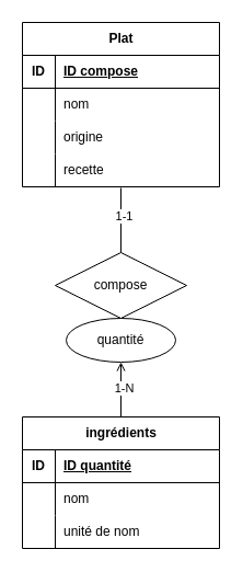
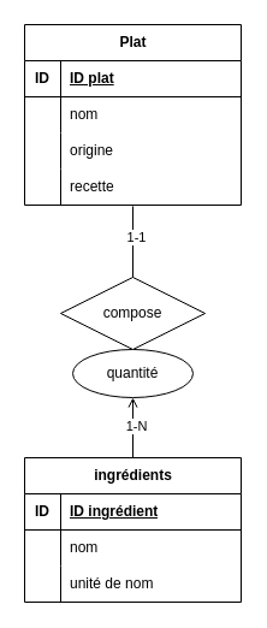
  <mxCell id="0" />
  <mxCell id="1" parent="0" />
  <mxCell id="2" value="Plat" style="shape=table;startSize=30;container=1;collapsible=1;childLayout=tableLayout;fixedRows=1;rowLines=0;fontStyle=1;align=center;resizeLast=1;html=1;" vertex="1" parent="1"><mxGeometry x="20" y="20" width="180" height="150" as="geometry" /></mxCell>
  <mxCell id="3" value="" style="shape=tableRow;horizontal=0;startSize=0;swimlaneHead=0;swimlaneBody=0;fillColor=none;collapsible=0;dropTarget=0;points=[[0,0.5],[1,0.5]];portConstraint=eastwest;top=0;left=0;right=0;bottom=1;" vertex="1" parent="2"><mxGeometry y="30" width="180" height="30" as="geometry" /></mxCell>
  <mxCell id="4" value="ID" style="shape=partialRectangle;connectable=0;fillColor=none;top=0;left=0;bottom=0;right=0;fontStyle=1;overflow=hidden;whiteSpace=wrap;html=1;" vertex="1" parent="3"><mxGeometry width="30" height="30" as="geometry"><mxRectangle width="30" height="30" as="alternateBounds" /></mxGeometry></mxCell>
- <mxCell id="5" value="ID compose" style="shape=partialRectangle;connectable=0;fillColor=none;top=0;left=0;bottom=0;right=0;align=left;spacingLeft=6;fontStyle=5;overflow=hidden;whiteSpace=wrap;html=1;" vertex="1" parent="3"><mxGeometry x="30" width="150" height="30" as="geometry"><mxRectangle width="150" height="30" as="alternateBounds" /></mxGeometry></mxCell>
+ <mxCell id="5" value="ID plat" style="shape=partialRectangle;connectable=0;fillColor=none;top=0;left=0;bottom=0;right=0;align=left;spacingLeft=6;fontStyle=5;overflow=hidden;whiteSpace=wrap;html=1;" vertex="1" parent="3"><mxGeometry x="30" width="150" height="30" as="geometry"><mxRectangle width="150" height="30" as="alternateBounds" /></mxGeometry></mxCell>
  <mxCell id="6" value="" style="shape=tableRow;horizontal=0;startSize=0;swimlaneHead=0;swimlaneBody=0;fillColor=none;collapsible=0;dropTarget=0;points=[[0,0.5],[1,0.5]];portConstraint=eastwest;top=0;left=0;right=0;bottom=0;" vertex="1" parent="2"><mxGeometry y="60" width="180" height="30" as="geometry" /></mxCell>
  <mxCell id="7" value="" style="shape=partialRectangle;connectable=0;fillColor=none;top=0;left=0;bottom=0;right=0;editable=1;overflow=hidden;whiteSpace=wrap;html=1;" vertex="1" parent="6"><mxGeometry width="30" height="30" as="geometry"><mxRectangle width="30" height="30" as="alternateBounds" /></mxGeometry></mxCell>
  <mxCell id="8" value="nom" style="shape=partialRectangle;connectable=0;fillColor=none;top=0;left=0;bottom=0;right=0;align=left;spacingLeft=6;overflow=hidden;whiteSpace=wrap;html=1;" vertex="1" parent="6"><mxGeometry x="30" width="150" height="30" as="geometry"><mxRectangle width="150" height="30" as="alternateBounds" /></mxGeometry></mxCell>
  <mxCell id="9" value="" style="shape=tableRow;horizontal=0;startSize=0;swimlaneHead=0;swimlaneBody=0;fillColor=none;collapsible=0;dropTarget=0;points=[[0,0.5],[1,0.5]];portConstraint=eastwest;top=0;left=0;right=0;bottom=0;" vertex="1" parent="2"><mxGeometry y="90" width="180" height="30" as="geometry" /></mxCell>
  <mxCell id="10" value="" style="shape=partialRectangle;connectable=0;fillColor=none;top=0;left=0;bottom=0;right=0;editable=1;overflow=hidden;whiteSpace=wrap;html=1;" vertex="1" parent="9"><mxGeometry width="30" height="30" as="geometry"><mxRectangle width="30" height="30" as="alternateBounds" /></mxGeometry></mxCell>
  <mxCell id="11" value="origine" style="shape=partialRectangle;connectable=0;fillColor=none;top=0;left=0;bottom=0;right=0;align=left;spacingLeft=6;overflow=hidden;whiteSpace=wrap;html=1;" vertex="1" parent="9"><mxGeometry x="30" width="150" height="30" as="geometry"><mxRectangle width="150" height="30" as="alternateBounds" /></mxGeometry></mxCell>
  <mxCell id="12" value="" style="shape=tableRow;horizontal=0;startSize=0;swimlaneHead=0;swimlaneBody=0;fillColor=none;collapsible=0;dropTarget=0;points=[[0,0.5],[1,0.5]];portConstraint=eastwest;top=0;left=0;right=0;bottom=0;" vertex="1" parent="2"><mxGeometry y="120" width="180" height="30" as="geometry" /></mxCell>
  <mxCell id="13" value="" style="shape=partialRectangle;connectable=0;fillColor=none;top=0;left=0;bottom=0;right=0;editable=1;overflow=hidden;whiteSpace=wrap;html=1;" vertex="1" parent="12"><mxGeometry width="30" height="30" as="geometry"><mxRectangle width="30" height="30" as="alternateBounds" /></mxGeometry></mxCell>
  <mxCell id="14" value="recette" style="shape=partialRectangle;connectable=0;fillColor=none;top=0;left=0;bottom=0;right=0;align=left;spacingLeft=6;overflow=hidden;whiteSpace=wrap;html=1;" vertex="1" parent="12"><mxGeometry x="30" width="150" height="30" as="geometry"><mxRectangle width="150" height="30" as="alternateBounds" /></mxGeometry></mxCell>
  <mxCell id="15" value="ingrédients" style="shape=table;startSize=30;container=1;collapsible=1;childLayout=tableLayout;fixedRows=1;rowLines=0;fontStyle=1;align=center;resizeLast=1;html=1;" vertex="1" parent="1"><mxGeometry x="20" y="380" width="180" height="120" as="geometry" /></mxCell>
  <mxCell id="16" value="" style="shape=tableRow;horizontal=0;startSize=0;swimlaneHead=0;swimlaneBody=0;fillColor=none;collapsible=0;dropTarget=0;points=[[0,0.5],[1,0.5]];portConstraint=eastwest;top=0;left=0;right=0;bottom=1;" vertex="1" parent="15"><mxGeometry y="30" width="180" height="30" as="geometry" /></mxCell>
  <mxCell id="17" value="ID" style="shape=partialRectangle;connectable=0;fillColor=none;top=0;left=0;bottom=0;right=0;fontStyle=1;overflow=hidden;whiteSpace=wrap;html=1;" vertex="1" parent="16"><mxGeometry width="30" height="30" as="geometry"><mxRectangle width="30" height="30" as="alternateBounds" /></mxGeometry></mxCell>
- <mxCell id="18" value="ID quantité" style="shape=partialRectangle;connectable=0;fillColor=none;top=0;left=0;bottom=0;right=0;align=left;spacingLeft=6;fontStyle=5;overflow=hidden;whiteSpace=wrap;html=1;" vertex="1" parent="16"><mxGeometry x="30" width="150" height="30" as="geometry"><mxRectangle width="150" height="30" as="alternateBounds" /></mxGeometry></mxCell>
+ <mxCell id="18" value="ID ingrédient" style="shape=partialRectangle;connectable=0;fillColor=none;top=0;left=0;bottom=0;right=0;align=left;spacingLeft=6;fontStyle=5;overflow=hidden;whiteSpace=wrap;html=1;" vertex="1" parent="16"><mxGeometry x="30" width="150" height="30" as="geometry"><mxRectangle width="150" height="30" as="alternateBounds" /></mxGeometry></mxCell>
  <mxCell id="19" value="" style="shape=tableRow;horizontal=0;startSize=0;swimlaneHead=0;swimlaneBody=0;fillColor=none;collapsible=0;dropTarget=0;points=[[0,0.5],[1,0.5]];portConstraint=eastwest;top=0;left=0;right=0;bottom=0;" vertex="1" parent="15"><mxGeometry y="60" width="180" height="30" as="geometry" /></mxCell>
  <mxCell id="20" value="" style="shape=partialRectangle;connectable=0;fillColor=none;top=0;left=0;bottom=0;right=0;editable=1;overflow=hidden;whiteSpace=wrap;html=1;" vertex="1" parent="19"><mxGeometry width="30" height="30" as="geometry"><mxRectangle width="30" height="30" as="alternateBounds" /></mxGeometry></mxCell>
  <mxCell id="21" value="nom" style="shape=partialRectangle;connectable=0;fillColor=none;top=0;left=0;bottom=0;right=0;align=left;spacingLeft=6;overflow=hidden;whiteSpace=wrap;html=1;" vertex="1" parent="19"><mxGeometry x="30" width="150" height="30" as="geometry"><mxRectangle width="150" height="30" as="alternateBounds" /></mxGeometry></mxCell>
  <mxCell id="22" value="" style="shape=tableRow;horizontal=0;startSize=0;swimlaneHead=0;swimlaneBody=0;fillColor=none;collapsible=0;dropTarget=0;points=[[0,0.5],[1,0.5]];portConstraint=eastwest;top=0;left=0;right=0;bottom=0;" vertex="1" parent="15"><mxGeometry y="90" width="180" height="30" as="geometry" /></mxCell>
  <mxCell id="23" value="" style="shape=partialRectangle;connectable=0;fillColor=none;top=0;left=0;bottom=0;right=0;editable=1;overflow=hidden;whiteSpace=wrap;html=1;" vertex="1" parent="22"><mxGeometry width="30" height="30" as="geometry"><mxRectangle width="30" height="30" as="alternateBounds" /></mxGeometry></mxCell>
  <mxCell id="24" value="unité de nom" style="shape=partialRectangle;connectable=0;fillColor=none;top=0;left=0;bottom=0;right=0;align=left;spacingLeft=6;overflow=hidden;whiteSpace=wrap;html=1;" vertex="1" parent="22"><mxGeometry x="30" width="150" height="30" as="geometry"><mxRectangle width="150" height="30" as="alternateBounds" /></mxGeometry></mxCell>
  <mxCell id="25" value="" style="group" vertex="1" connectable="0" parent="1"><mxGeometry x="50" y="230" width="120" height="100" as="geometry" /></mxCell>
  <mxCell id="26" value="compose" style="shape=rhombus;perimeter=rhombusPerimeter;whiteSpace=wrap;html=1;align=center;" vertex="1" parent="25"><mxGeometry width="120" height="60" as="geometry" /></mxCell>
  <mxCell id="27" value="quantité" style="ellipse;whiteSpace=wrap;html=1;align=center;" vertex="1" parent="25"><mxGeometry x="10" y="60" width="100" height="40" as="geometry" /></mxCell>
  <mxCell id="28" value="" style="endArrow=none;html=1;rounded=0;exitX=0.5;exitY=0;exitDx=0;exitDy=0;entryX=0.5;entryY=1.033;entryDx=0;entryDy=0;entryPerimeter=0;" edge="1" parent="1" source="26" target="12"><mxGeometry relative="1" as="geometry"><mxPoint x="330" y="310" as="sourcePoint" /><mxPoint x="240" y="240" as="targetPoint" /></mxGeometry></mxCell>
  <mxCell id="29" value="1-1" style="edgeLabel;html=1;align=center;verticalAlign=middle;resizable=0;points=[];" vertex="1" connectable="0" parent="28"><mxGeometry x="0.152" y="-2" relative="1" as="geometry"><mxPoint as="offset" /></mxGeometry></mxCell>
  <mxCell id="30" value="" style="endArrow=open;html=1;rounded=0;exitX=0.5;exitY=0;exitDx=0;exitDy=0;entryX=0.5;entryY=1;entryDx=0;entryDy=0;" edge="1" parent="1" source="15" target="27"><mxGeometry relative="1" as="geometry"><mxPoint x="120" y="240" as="sourcePoint" /><mxPoint x="121" y="200" as="targetPoint" /></mxGeometry></mxCell>
  <mxCell id="31" value="1-N" style="edgeLabel;html=1;align=center;verticalAlign=middle;resizable=0;points=[];" vertex="1" connectable="0" parent="30"><mxGeometry x="0.08" y="-2" relative="1" as="geometry"><mxPoint as="offset" /></mxGeometry></mxCell>
